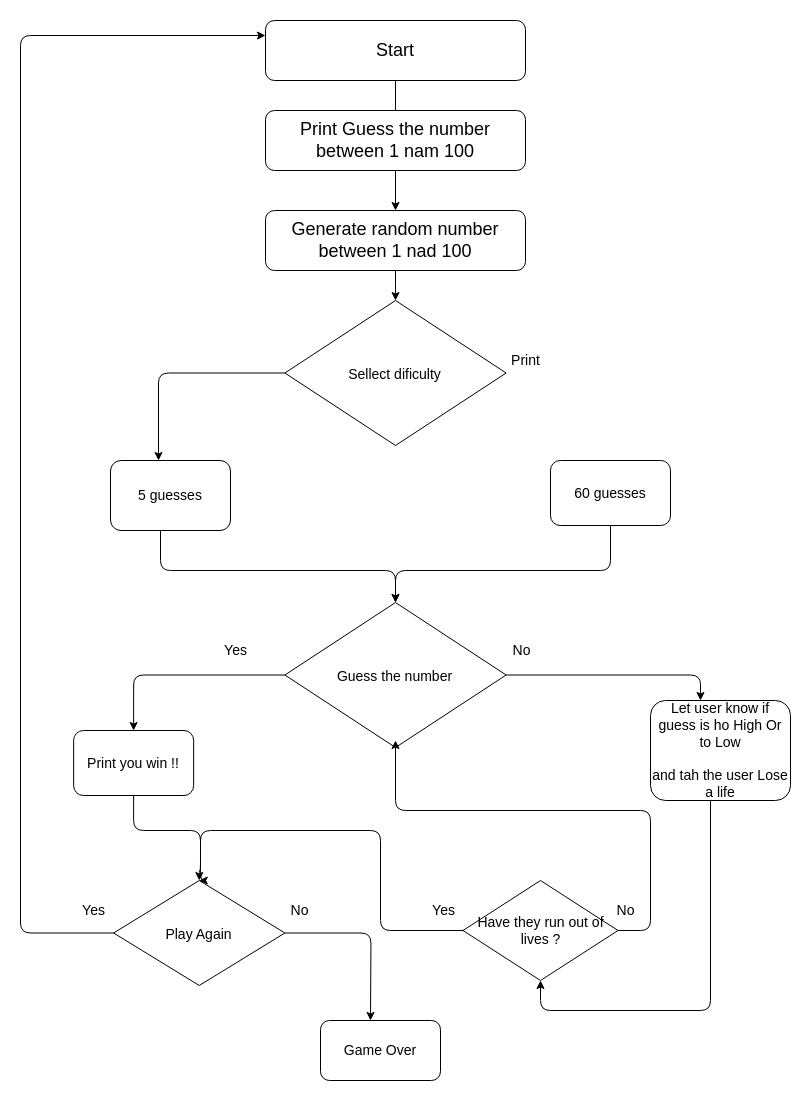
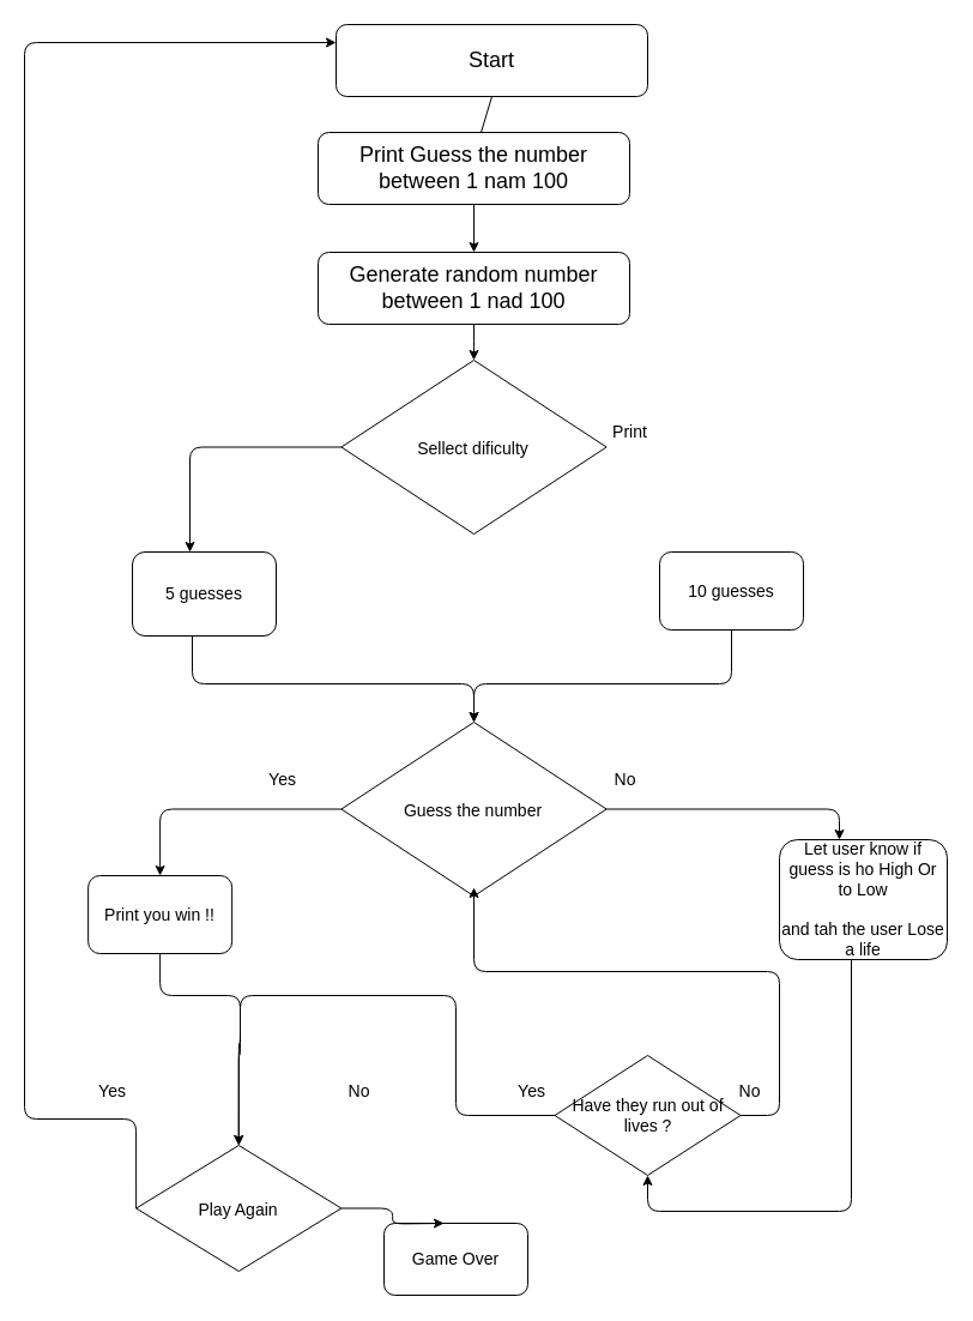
  <mxCell id="0" />
  <mxCell id="1" parent="0" />
  <mxCell id="2" style="edgeStyle=none;html=1;exitX=0.5;exitY=1;exitDx=0;exitDy=0;entryX=0.5;entryY=0;entryDx=0;entryDy=0;fontSize=18;" parent="1" source="3" edge="1"><mxGeometry relative="1" as="geometry"><mxPoint x="395" y="130" as="targetPoint" /></mxGeometry></mxCell>
- <mxCell id="3" value="&lt;font style=&quot;font-size: 18px&quot;&gt;Start&lt;/font&gt;" style="rounded=1;whiteSpace=wrap;html=1;" parent="1" vertex="1"><mxGeometry x="265" y="20" width="260" height="60" as="geometry" /></mxCell>
+ <mxCell id="3" value="&lt;font style=&quot;font-size: 18px&quot;&gt;Start&lt;/font&gt;" style="rounded=1;whiteSpace=wrap;html=1;" parent="1" vertex="1"><mxGeometry x="280" y="20" width="260" height="60" as="geometry" /></mxCell>
  <mxCell id="4" style="edgeStyle=orthogonalEdgeStyle;html=1;entryX=0.5;entryY=0;entryDx=0;entryDy=0;" parent="1" source="5" target="7" edge="1"><mxGeometry relative="1" as="geometry" /></mxCell>
  <mxCell id="5" value="Print Guess the number between 1 nam 100" style="rounded=1;whiteSpace=wrap;html=1;fontSize=18;" parent="1" vertex="1"><mxGeometry x="265" y="110" width="260" height="60" as="geometry" /></mxCell>
  <mxCell id="6" value="" style="edgeStyle=orthogonalEdgeStyle;html=1;" parent="1" source="7" target="23" edge="1"><mxGeometry relative="1" as="geometry" /></mxCell>
  <mxCell id="7" value="Generate random number between 1 nad 100" style="rounded=1;whiteSpace=wrap;html=1;fontSize=18;" parent="1" vertex="1"><mxGeometry x="265.01" y="210" width="260" height="60" as="geometry" /></mxCell>
  <mxCell id="8" style="edgeStyle=orthogonalEdgeStyle;html=1;exitX=1;exitY=0.5;exitDx=0;exitDy=0;fontSize=14;" parent="1" source="10" target="12" edge="1"><mxGeometry relative="1" as="geometry"><mxPoint x="565" y="690" as="targetPoint" /><Array as="points"><mxPoint x="700" y="675" /></Array></mxGeometry></mxCell>
  <mxCell id="9" style="edgeStyle=orthogonalEdgeStyle;html=1;entryX=0.5;entryY=0;entryDx=0;entryDy=0;" parent="1" source="10" target="16" edge="1"><mxGeometry relative="1" as="geometry" /></mxCell>
  <mxCell id="10" value="&lt;font style=&quot;font-size: 14px&quot;&gt;Guess the number&lt;/font&gt;" style="rhombus;whiteSpace=wrap;html=1;fontSize=18;" parent="1" vertex="1"><mxGeometry x="284.38" y="602" width="221.25" height="145" as="geometry" /></mxCell>
  <mxCell id="11" style="edgeStyle=orthogonalEdgeStyle;html=1;fontSize=14;entryX=0.5;entryY=1;entryDx=0;entryDy=0;" parent="1" source="12" target="19" edge="1"><mxGeometry relative="1" as="geometry"><Array as="points"><mxPoint x="710" y="1010" /><mxPoint x="540" y="1010" /></Array></mxGeometry></mxCell>
  <mxCell id="12" value="Let user know if guess is ho High Or to Low &lt;br&gt;&lt;br&gt;and tah the user Lose a life" style="rounded=1;whiteSpace=wrap;html=1;fontSize=14;" parent="1" vertex="1"><mxGeometry x="650" y="700" width="140" height="100" as="geometry" /></mxCell>
  <mxCell id="13" value="No" style="text;html=1;align=center;verticalAlign=middle;resizable=0;points=[];autosize=1;strokeColor=none;fillColor=none;fontSize=14;" parent="1" vertex="1"><mxGeometry x="505.63" y="640" width="30" height="20" as="geometry" /></mxCell>
  <mxCell id="14" value="Yes" style="text;html=1;align=center;verticalAlign=middle;resizable=0;points=[];autosize=1;strokeColor=none;fillColor=none;fontSize=14;" parent="1" vertex="1"><mxGeometry x="215" y="640" width="40" height="20" as="geometry" /></mxCell>
  <mxCell id="15" style="edgeStyle=orthogonalEdgeStyle;html=1;exitX=0.5;exitY=1;exitDx=0;exitDy=0;entryX=0.5;entryY=0;entryDx=0;entryDy=0;" parent="1" source="16" target="32" edge="1"><mxGeometry relative="1" as="geometry"><mxPoint x="255" y="830" as="targetPoint" /><Array as="points"><mxPoint x="133" y="830" /><mxPoint x="200" y="830" /><mxPoint x="200" y="880" /></Array></mxGeometry></mxCell>
  <mxCell id="16" value="Print you win !!" style="rounded=1;whiteSpace=wrap;html=1;fontSize=14;" parent="1" vertex="1"><mxGeometry x="73.13" y="730" width="120" height="65" as="geometry" /></mxCell>
  <mxCell id="17" style="edgeStyle=orthogonalEdgeStyle;html=1;" parent="1" source="19" edge="1"><mxGeometry relative="1" as="geometry"><mxPoint x="395" y="740" as="targetPoint" /><Array as="points"><mxPoint x="650" y="930" /><mxPoint x="650" y="810" /><mxPoint x="395" y="810" /></Array></mxGeometry></mxCell>
  <mxCell id="18" style="edgeStyle=orthogonalEdgeStyle;html=1;exitX=0;exitY=0.5;exitDx=0;exitDy=0;entryX=0.5;entryY=0;entryDx=0;entryDy=0;" parent="1" source="19" target="32" edge="1"><mxGeometry relative="1" as="geometry"><Array as="points"><mxPoint x="380" y="930" /><mxPoint x="380" y="830" /><mxPoint x="200" y="830" /><mxPoint x="200" y="870" /></Array></mxGeometry></mxCell>
  <mxCell id="19" value="Have they run out of lives ?" style="rhombus;whiteSpace=wrap;html=1;fontSize=14;" parent="1" vertex="1"><mxGeometry x="462.5" y="880" width="155" height="100" as="geometry" /></mxCell>
  <mxCell id="20" value="No" style="text;html=1;align=center;verticalAlign=middle;resizable=0;points=[];autosize=1;strokeColor=none;fillColor=none;fontSize=14;" parent="1" vertex="1"><mxGeometry x="610" y="900" width="30" height="20" as="geometry" /></mxCell>
  <mxCell id="21" value="Game Over" style="rounded=1;whiteSpace=wrap;html=1;fontSize=14;" parent="1" vertex="1"><mxGeometry x="320" y="1020" width="120" height="60" as="geometry" /></mxCell>
  <mxCell id="22" style="edgeStyle=orthogonalEdgeStyle;html=1;exitX=0;exitY=0.5;exitDx=0;exitDy=0;entryX=0.4;entryY=0;entryDx=0;entryDy=0;entryPerimeter=0;" parent="1" source="23" target="28" edge="1"><mxGeometry relative="1" as="geometry" /></mxCell>
  <mxCell id="23" value="&lt;font style=&quot;font-size: 14px&quot;&gt;Sellect dificulty&lt;/font&gt;" style="rhombus;whiteSpace=wrap;html=1;fontSize=18;" parent="1" vertex="1"><mxGeometry x="284.38" y="300" width="221.25" height="145" as="geometry" /></mxCell>
  <mxCell id="24" value="Yes" style="text;html=1;align=center;verticalAlign=middle;resizable=0;points=[];autosize=1;strokeColor=none;fillColor=none;fontSize=14;" parent="1" vertex="1"><mxGeometry x="422.5" y="900" width="40" height="20" as="geometry" /></mxCell>
  <mxCell id="25" style="edgeStyle=orthogonalEdgeStyle;html=1;entryX=0.5;entryY=0;entryDx=0;entryDy=0;" parent="1" source="26" target="10" edge="1"><mxGeometry relative="1" as="geometry"><mxPoint x="390" y="610" as="targetPoint" /><Array as="points"><mxPoint x="610" y="570" /><mxPoint x="395" y="570" /></Array></mxGeometry></mxCell>
- <mxCell id="26" value="60 guesses" style="rounded=1;whiteSpace=wrap;html=1;fontSize=14;" parent="1" vertex="1"><mxGeometry x="550" y="460" width="120" height="65" as="geometry" /></mxCell>
+ <mxCell id="26" value="10 guesses" style="rounded=1;whiteSpace=wrap;html=1;fontSize=14;" parent="1" vertex="1"><mxGeometry x="550" y="460" width="120" height="65" as="geometry" /></mxCell>
  <mxCell id="27" style="edgeStyle=orthogonalEdgeStyle;html=1;" parent="1" source="28" target="10" edge="1"><mxGeometry relative="1" as="geometry"><Array as="points"><mxPoint x="160" y="570" /><mxPoint x="395" y="570" /></Array></mxGeometry></mxCell>
  <mxCell id="28" value="5 guesses" style="rounded=1;whiteSpace=wrap;html=1;fontSize=14;" parent="1" vertex="1"><mxGeometry x="110" y="460" width="120" height="70" as="geometry" /></mxCell>
  <mxCell id="29" value="Print" style="text;html=1;align=center;verticalAlign=middle;resizable=0;points=[];autosize=1;strokeColor=none;fillColor=none;fontSize=14;" parent="1" vertex="1"><mxGeometry x="500" y="350" width="50" height="20" as="geometry" /></mxCell>
  <mxCell id="30" style="edgeStyle=orthogonalEdgeStyle;html=1;" parent="1" source="32" edge="1"><mxGeometry relative="1" as="geometry"><mxPoint x="370" y="1020" as="targetPoint" /></mxGeometry></mxCell>
  <mxCell id="31" style="edgeStyle=orthogonalEdgeStyle;html=1;exitX=0;exitY=0.5;exitDx=0;exitDy=0;entryX=0;entryY=0.25;entryDx=0;entryDy=0;" parent="1" source="32" target="3" edge="1"><mxGeometry relative="1" as="geometry"><Array as="points"><mxPoint x="20" y="933" /><mxPoint x="20" y="35" /></Array></mxGeometry></mxCell>
- <mxCell id="32" value="&lt;font style=&quot;font-size: 14px&quot;&gt;Play Again&lt;/font&gt;" style="rhombus;whiteSpace=wrap;html=1;fontSize=18;" parent="1" vertex="1"><mxGeometry x="113.13" y="880" width="171.25" height="105" as="geometry" /></mxCell>
+ <mxCell id="32" value="&lt;font style=&quot;font-size: 14px&quot;&gt;Play Again&lt;/font&gt;" style="rhombus;whiteSpace=wrap;html=1;fontSize=18;" parent="1" vertex="1"><mxGeometry x="113.13" y="955" width="171.25" height="105" as="geometry" /></mxCell>
  <mxCell id="33" value="No" style="text;html=1;align=center;verticalAlign=middle;resizable=0;points=[];autosize=1;strokeColor=none;fillColor=none;fontSize=14;" parent="1" vertex="1"><mxGeometry x="284.38" y="900" width="30" height="20" as="geometry" /></mxCell>
  <mxCell id="34" value="Yes" style="text;html=1;align=center;verticalAlign=middle;resizable=0;points=[];autosize=1;strokeColor=none;fillColor=none;fontSize=14;" parent="1" vertex="1"><mxGeometry x="73.13" y="900" width="40" height="20" as="geometry" /></mxCell>
